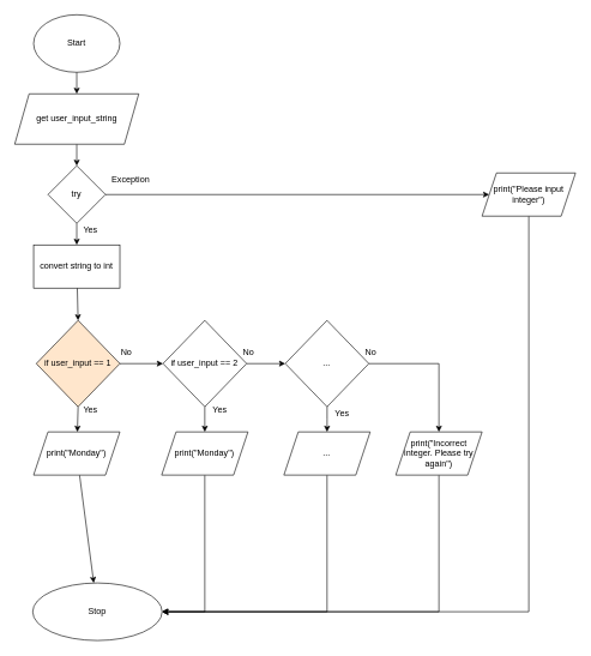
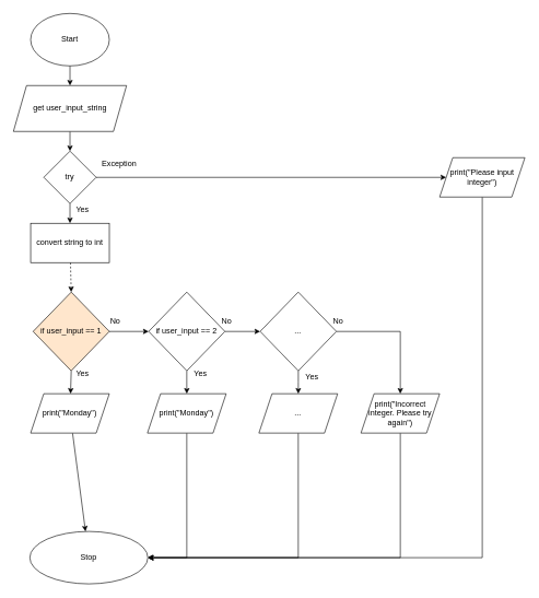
  <mxCell id="0" />
  <mxCell id="1" parent="0" />
  <mxCell id="2" style="edgeStyle=none;html=1;exitX=0.5;exitY=1;exitDx=0;exitDy=0;" parent="1" source="3" target="5" edge="1"><mxGeometry relative="1" as="geometry" /></mxCell>
  <mxCell id="3" value="Start" style="ellipse;whiteSpace=wrap;html=1;" parent="1" vertex="1"><mxGeometry x="46.25" y="20" width="120" height="80" as="geometry" /></mxCell>
  <mxCell id="4" style="edgeStyle=none;html=1;exitX=0.5;exitY=1;exitDx=0;exitDy=0;entryX=0.5;entryY=0;entryDx=0;entryDy=0;" parent="1" source="5" edge="1"><mxGeometry relative="1" as="geometry"><mxPoint x="106.25" y="230" as="targetPoint" /></mxGeometry></mxCell>
  <mxCell id="5" value="get user_input_string" style="shape=parallelogram;perimeter=parallelogramPerimeter;whiteSpace=wrap;html=1;fixedSize=1;" parent="1" vertex="1"><mxGeometry x="20" y="130" width="172.5" height="70" as="geometry" /></mxCell>
  <mxCell id="6" style="edgeStyle=none;html=1;" parent="1" source="8" target="10" edge="1"><mxGeometry relative="1" as="geometry" /></mxCell>
  <mxCell id="7" style="edgeStyle=none;html=1;exitX=1;exitY=0.5;exitDx=0;exitDy=0;" parent="1" source="8" edge="1" target="15"><mxGeometry relative="1" as="geometry"><mxPoint x="506.25" y="270" as="targetPoint" /></mxGeometry></mxCell>
  <mxCell id="8" value="try" style="rhombus;whiteSpace=wrap;html=1;" parent="1" vertex="1"><mxGeometry x="66.25" y="230" width="80" height="80" as="geometry" /></mxCell>
- <mxCell id="9" style="edgeStyle=none;html=1;entryX=0.5;entryY=0;entryDx=0;entryDy=0;" parent="1" source="10" target="13" edge="1"><mxGeometry relative="1" as="geometry" /></mxCell>
+ <mxCell id="9" style="edgeStyle=none;html=1;entryX=0.5;entryY=0;entryDx=0;entryDy=0;dashed=1;" parent="1" source="10" target="13" edge="1"><mxGeometry relative="1" as="geometry" /></mxCell>
  <mxCell id="10" value="convert string to int" style="rounded=0;whiteSpace=wrap;html=1;" parent="1" vertex="1"><mxGeometry x="46.25" y="340" width="120" height="60" as="geometry" /></mxCell>
  <mxCell id="11" style="edgeStyle=none;html=1;exitX=0.5;exitY=1;exitDx=0;exitDy=0;" edge="1" parent="1" source="13" target="20"><mxGeometry relative="1" as="geometry" /></mxCell>
  <mxCell id="12" style="edgeStyle=none;html=1;exitX=1;exitY=0.5;exitDx=0;exitDy=0;" edge="1" parent="1" source="13"><mxGeometry relative="1" as="geometry"><mxPoint x="226.25" y="505" as="targetPoint" /></mxGeometry></mxCell>
  <mxCell id="13" value="if user_input == 1" style="rhombus;whiteSpace=wrap;html=1;fillColor=#ffe6cc;" parent="1" vertex="1"><mxGeometry x="50" y="445" width="116.25" height="120" as="geometry" /></mxCell>
  <mxCell id="14" style="edgeStyle=orthogonalEdgeStyle;rounded=0;html=1;entryX=1;entryY=0.5;entryDx=0;entryDy=0;" edge="1" parent="1" source="15" target="16"><mxGeometry relative="1" as="geometry"><Array as="points"><mxPoint x="735" y="850" /></Array></mxGeometry></mxCell>
  <mxCell id="15" value="print(&quot;Please input integer&quot;)" style="shape=parallelogram;perimeter=parallelogramPerimeter;whiteSpace=wrap;html=1;fixedSize=1;" parent="1" vertex="1"><mxGeometry x="670" y="240" width="130" height="60" as="geometry" /></mxCell>
  <mxCell id="16" value="Stop" style="ellipse;whiteSpace=wrap;html=1;" parent="1" vertex="1"><mxGeometry x="45" y="810" width="180" height="80" as="geometry" /></mxCell>
  <mxCell id="17" value="Exception" style="text;html=1;resizable=0;autosize=1;align=center;verticalAlign=middle;points=[];fillColor=none;strokeColor=none;rounded=0;" parent="1" vertex="1"><mxGeometry x="146.25" y="240" width="70" height="20" as="geometry" /></mxCell>
  <mxCell id="18" value="Yes" style="text;html=1;resizable=0;autosize=1;align=center;verticalAlign=middle;points=[];fillColor=none;strokeColor=none;rounded=0;" parent="1" vertex="1"><mxGeometry x="110" y="310" width="30" height="20" as="geometry" /></mxCell>
  <mxCell id="19" style="edgeStyle=none;html=1;" edge="1" parent="1" source="20" target="16"><mxGeometry relative="1" as="geometry" /></mxCell>
  <mxCell id="20" value="print(&quot;Monday&quot;)" style="shape=parallelogram;perimeter=parallelogramPerimeter;whiteSpace=wrap;html=1;fixedSize=1;" vertex="1" parent="1"><mxGeometry x="46.25" y="600" width="120" height="60" as="geometry" /></mxCell>
  <mxCell id="21" style="edgeStyle=none;html=1;exitX=1;exitY=0.5;exitDx=0;exitDy=0;" edge="1" parent="1" source="23" target="26"><mxGeometry relative="1" as="geometry" /></mxCell>
  <mxCell id="22" style="edgeStyle=orthogonalEdgeStyle;rounded=0;html=1;exitX=0.5;exitY=1;exitDx=0;exitDy=0;" edge="1" parent="1" source="23" target="28"><mxGeometry relative="1" as="geometry" /></mxCell>
  <mxCell id="23" value="if user_input == 2" style="rhombus;whiteSpace=wrap;html=1;" vertex="1" parent="1"><mxGeometry x="226.25" y="445" width="116.25" height="120" as="geometry" /></mxCell>
  <mxCell id="24" style="edgeStyle=orthogonalEdgeStyle;html=1;exitX=1;exitY=0.5;exitDx=0;exitDy=0;entryX=0.5;entryY=0;entryDx=0;entryDy=0;rounded=0;" edge="1" parent="1" source="26" target="32"><mxGeometry relative="1" as="geometry"><mxPoint x="546.25" y="505" as="targetPoint" /></mxGeometry></mxCell>
  <mxCell id="25" style="edgeStyle=orthogonalEdgeStyle;rounded=0;html=1;" edge="1" parent="1" source="26" target="30"><mxGeometry relative="1" as="geometry" /></mxCell>
  <mxCell id="26" value="..." style="rhombus;whiteSpace=wrap;html=1;" vertex="1" parent="1"><mxGeometry x="396.25" y="445" width="116.25" height="120" as="geometry" /></mxCell>
  <mxCell id="27" style="edgeStyle=orthogonalEdgeStyle;rounded=0;html=1;exitX=0.5;exitY=1;exitDx=0;exitDy=0;entryX=1;entryY=0.5;entryDx=0;entryDy=0;" edge="1" parent="1" source="28" target="16"><mxGeometry relative="1" as="geometry" /></mxCell>
  <mxCell id="28" value="print(&quot;Monday&quot;)" style="shape=parallelogram;perimeter=parallelogramPerimeter;whiteSpace=wrap;html=1;fixedSize=1;" vertex="1" parent="1"><mxGeometry x="224.38" y="600" width="120" height="60" as="geometry" /></mxCell>
  <mxCell id="29" style="edgeStyle=orthogonalEdgeStyle;rounded=0;html=1;exitX=0.5;exitY=1;exitDx=0;exitDy=0;entryX=1;entryY=0.5;entryDx=0;entryDy=0;" edge="1" parent="1" source="30" target="16"><mxGeometry relative="1" as="geometry" /></mxCell>
  <mxCell id="30" value="..." style="shape=parallelogram;perimeter=parallelogramPerimeter;whiteSpace=wrap;html=1;fixedSize=1;" vertex="1" parent="1"><mxGeometry x="394.38" y="600" width="120" height="60" as="geometry" /></mxCell>
  <mxCell id="31" style="edgeStyle=orthogonalEdgeStyle;rounded=0;html=1;exitX=0.5;exitY=1;exitDx=0;exitDy=0;entryX=1;entryY=0.5;entryDx=0;entryDy=0;" edge="1" parent="1" source="32" target="16"><mxGeometry relative="1" as="geometry" /></mxCell>
  <mxCell id="32" value="print(&quot;Incorrect integer. Please try again&quot;)" style="shape=parallelogram;perimeter=parallelogramPerimeter;whiteSpace=wrap;html=1;fixedSize=1;" vertex="1" parent="1"><mxGeometry x="550" y="600" width="120" height="60" as="geometry" /></mxCell>
  <mxCell id="33" value="Yes" style="text;html=1;resizable=0;autosize=1;align=center;verticalAlign=middle;points=[];fillColor=none;strokeColor=none;rounded=0;" vertex="1" parent="1"><mxGeometry x="110" y="560" width="30" height="20" as="geometry" /></mxCell>
  <mxCell id="34" value="Yes" style="text;html=1;resizable=0;autosize=1;align=center;verticalAlign=middle;points=[];fillColor=none;strokeColor=none;rounded=0;" vertex="1" parent="1"><mxGeometry x="290" y="560" width="30" height="20" as="geometry" /></mxCell>
  <mxCell id="35" value="Yes" style="text;html=1;resizable=0;autosize=1;align=center;verticalAlign=middle;points=[];fillColor=none;strokeColor=none;rounded=0;" vertex="1" parent="1"><mxGeometry x="460" y="565" width="30" height="20" as="geometry" /></mxCell>
  <mxCell id="36" value="No" style="text;html=1;resizable=0;autosize=1;align=center;verticalAlign=middle;points=[];fillColor=none;strokeColor=none;rounded=0;" vertex="1" parent="1"><mxGeometry x="160" y="480" width="30" height="20" as="geometry" /></mxCell>
  <mxCell id="37" value="No" style="text;html=1;resizable=0;autosize=1;align=center;verticalAlign=middle;points=[];fillColor=none;strokeColor=none;rounded=0;" vertex="1" parent="1"><mxGeometry x="330" y="480" width="30" height="20" as="geometry" /></mxCell>
  <mxCell id="38" value="No" style="text;html=1;resizable=0;autosize=1;align=center;verticalAlign=middle;points=[];fillColor=none;strokeColor=none;rounded=0;" vertex="1" parent="1"><mxGeometry x="500" y="480" width="30" height="20" as="geometry" /></mxCell>
